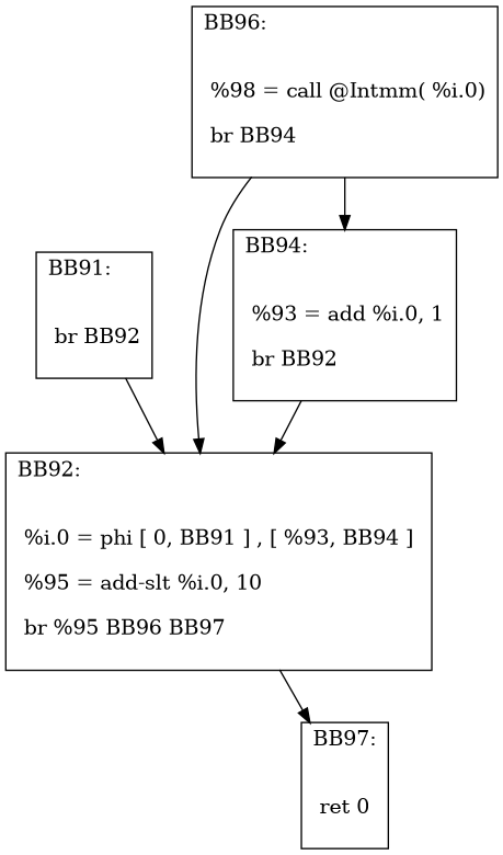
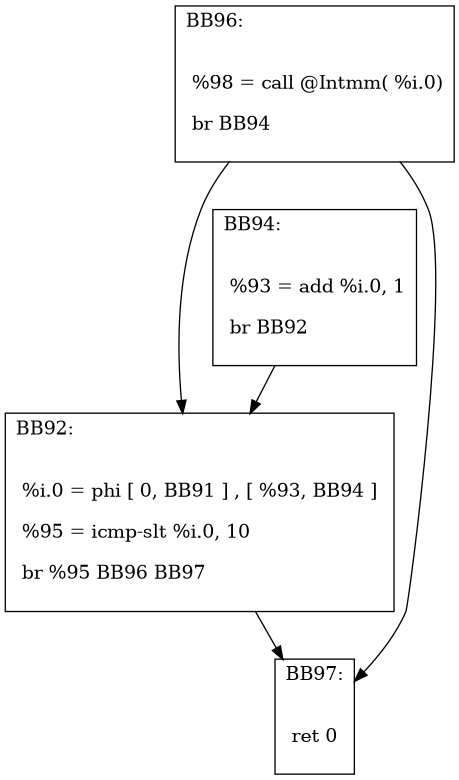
  digraph {
    node [shape=record]
-   n1 [label="{BB91:\l\l\n             br BB92\l\n             }"]
-   n2 [label="{BB92:\l\l\n             %i.0 = phi [ 0, BB91 ] , [ %93, BB94 ] \l\n             %95 = add-slt %i.0, 10\l\n             br %95 BB96 BB97\l\n             }"]
+   n2 [label="{BB92:\l\l\n             %i.0 = phi [ 0, BB91 ] , [ %93, BB94 ] \l\n             %95 = icmp-slt %i.0, 10\l\n             br %95 BB96 BB97\l\n             }"]
    n3 [label="{BB97:\l\l\n             ret 0\l\n             }"]
    n4 [label="{BB96:\l\l\n             %98 = call @Intmm( %i.0)\l\n             br BB94\l\n             }"]
    n5 [label="{BB94:\l\l\n             %93 = add %i.0, 1\l\n             br BB92\l\n             }"]
-   n1 -> n2
    n2 -> n3
    n4 -> n2
-   n4 -> n5
+   n4 -> n3
    n5 -> n2
  }
